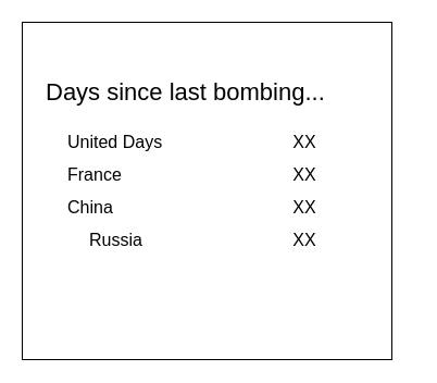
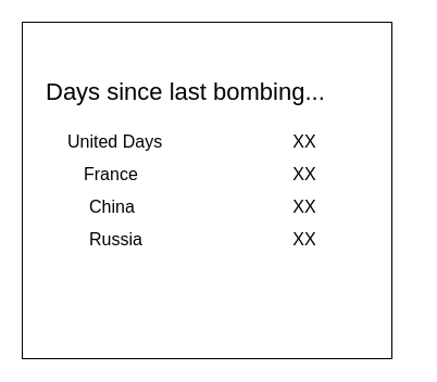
  <mxCell id="0" />
  <mxCell id="1" parent="0" />
  <mxCell id="2" value="" style="rounded=0;whiteSpace=wrap;html=1;" vertex="1" parent="1"><mxGeometry x="20" y="20" width="340" height="310" as="geometry" /></mxCell>
  <mxCell id="3" value="Days since last bombing..." style="text;html=1;strokeColor=none;fillColor=none;align=left;verticalAlign=middle;whiteSpace=wrap;rounded=0;fontSize=22;" vertex="1" parent="1"><mxGeometry x="40" y="60" width="340" height="50" as="geometry" /></mxCell>
  <mxCell id="4" value="United Days" style="text;html=1;strokeColor=none;fillColor=none;align=left;verticalAlign=middle;whiteSpace=wrap;rounded=0;fontSize=16;" vertex="1" parent="1"><mxGeometry x="60" y="120" width="160" height="20" as="geometry" /></mxCell>
- <mxCell id="5" value="France" style="text;html=1;strokeColor=none;fillColor=none;align=left;verticalAlign=middle;whiteSpace=wrap;rounded=0;fontSize=16;" vertex="1" parent="1"><mxGeometry x="60" y="150" width="160" height="20" as="geometry" /></mxCell>
- <mxCell id="6" value="China" style="text;html=1;strokeColor=none;fillColor=none;align=left;verticalAlign=middle;whiteSpace=wrap;rounded=0;fontSize=16;" vertex="1" parent="1"><mxGeometry x="60" y="180" width="160" height="20" as="geometry" /></mxCell>
+ <mxCell id="5" value="France" style="text;html=1;strokeColor=none;fillColor=none;align=left;verticalAlign=middle;whiteSpace=wrap;rounded=0;fontSize=16;" vertex="1" parent="1"><mxGeometry x="75" y="150" width="160" height="20" as="geometry" /></mxCell>
+ <mxCell id="6" value="China" style="text;html=1;strokeColor=none;fillColor=none;align=left;verticalAlign=middle;whiteSpace=wrap;rounded=0;fontSize=16;" vertex="1" parent="1"><mxGeometry x="80" y="180" width="160" height="20" as="geometry" /></mxCell>
  <mxCell id="7" value="Russia" style="text;html=1;strokeColor=none;fillColor=none;align=left;verticalAlign=middle;whiteSpace=wrap;rounded=0;fontSize=16;" vertex="1" parent="1"><mxGeometry x="80" y="210" width="160" height="20" as="geometry" /></mxCell>
  <mxCell id="8" value="XX" style="text;html=1;strokeColor=none;fillColor=none;align=center;verticalAlign=middle;whiteSpace=wrap;rounded=0;fontSize=16;" vertex="1" parent="1"><mxGeometry x="260" y="120" width="40" height="20" as="geometry" /></mxCell>
  <mxCell id="9" value="XX" style="text;html=1;strokeColor=none;fillColor=none;align=center;verticalAlign=middle;whiteSpace=wrap;rounded=0;fontSize=16;" vertex="1" parent="1"><mxGeometry x="260" y="150" width="40" height="20" as="geometry" /></mxCell>
  <mxCell id="10" value="XX" style="text;html=1;strokeColor=none;fillColor=none;align=center;verticalAlign=middle;whiteSpace=wrap;rounded=0;fontSize=16;" vertex="1" parent="1"><mxGeometry x="260" y="180" width="40" height="20" as="geometry" /></mxCell>
  <mxCell id="11" value="XX" style="text;html=1;strokeColor=none;fillColor=none;align=center;verticalAlign=middle;whiteSpace=wrap;rounded=0;fontSize=16;" vertex="1" parent="1"><mxGeometry x="260" y="210" width="40" height="20" as="geometry" /></mxCell>
